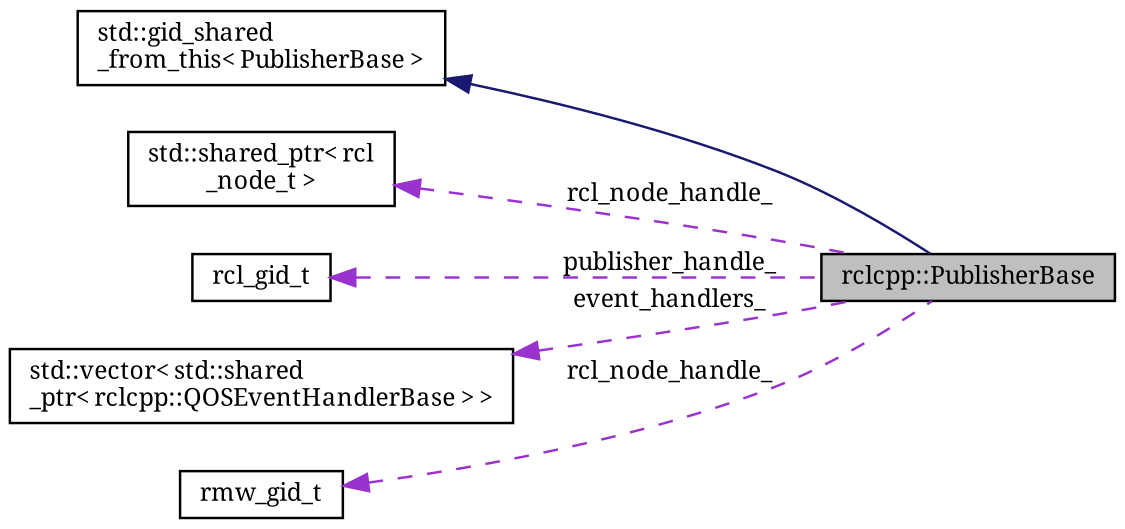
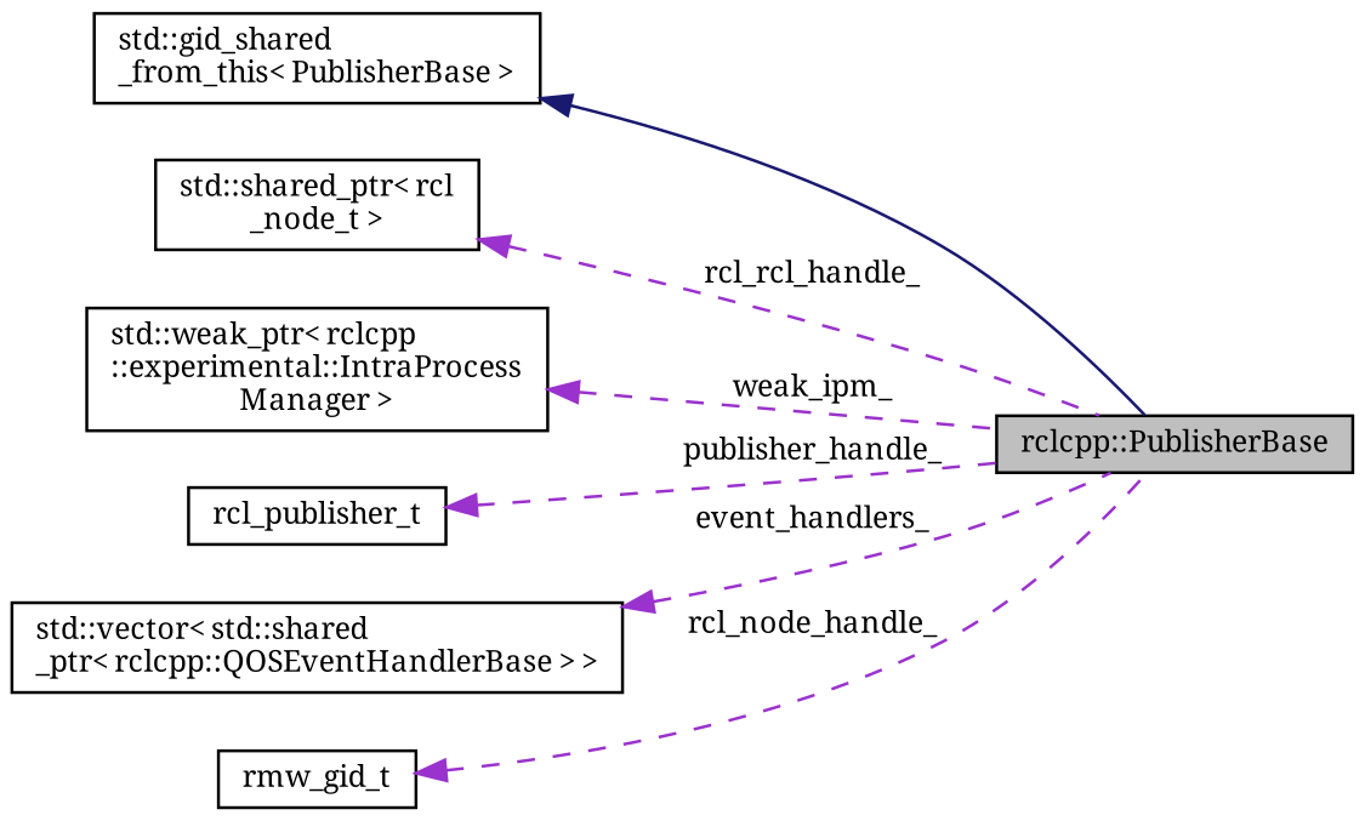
  digraph {
    fontname="Noto Serif"
    rankdir=LR
    node [color=black fillcolor=white fontname="Noto Serif" fontsize=10 shape=record style=filled]
    edge [color=darkorchid3 dir=back fontname="Noto Serif" fontsize=10 labelfontname=Helvetica labelfontsize=10 style=dashed]
    n1 [fillcolor=grey75 fontcolor=black height=0.2 label="rclcpp::PublisherBase" width=0.4]
    n2 [height=0.2 label="std::gid_shared\l_from_this\< PublisherBase \>" width=0.4]
    n3 [height=0.2 label="std::shared_ptr\< rcl\l_node_t \>" width=0.4]
-   n5 [height=0.2 label=rcl_gid_t width=0.4]
+   n4 [height=0.2 label="std::weak_ptr\< rclcpp\l::experimental::IntraProcess\lManager \>" width=0.4]
+   n5 [height=0.2 label=rcl_publisher_t width=0.4]
    n6 [height=0.2 label="std::vector\< std::shared\l_ptr\< rclcpp::QOSEventHandlerBase \> \>" width=0.4]
    n7 [height=0.2 label=rmw_gid_t width=0.4]
    n2 -> n1 [color=midnightblue style=solid]
-   n3 -> n1 [label=" rcl_node_handle_"]
+   n3 -> n1 [label=" rcl_rcl_handle_"]
+   n4 -> n1 [label=" weak_ipm_"]
    n5 -> n1 [label=" publisher_handle_"]
    n6 -> n1 [label=" event_handlers_"]
    n7 -> n1 [label=" rcl_node_handle_"]
  }
